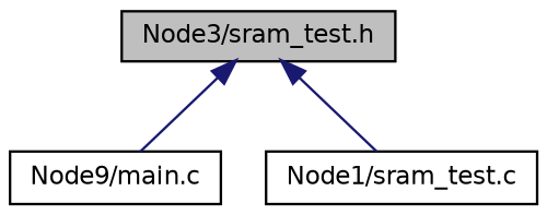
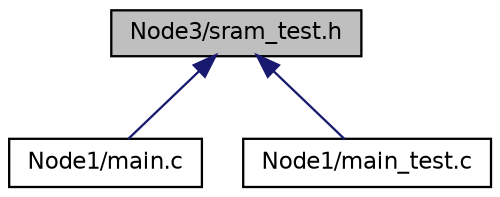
  digraph {
    node [color=black fillcolor=white fontname=Helvetica fontsize=10 shape=record style=filled]
    edge [color=midnightblue dir=back fontname=Helvetica fontsize=10 labelfontname=Helvetica labelfontsize=10 style=solid]
    n1 [fillcolor=grey75 fontcolor=black height=0.2 label="Node3/sram_test.h" width=0.4]
-   n2 [height=0.2 label="Node9/main.c" width=0.4]
-   n3 [height=0.2 label="Node1/sram_test.c" width=0.4]
+   n2 [height=0.2 label="Node1/main.c" width=0.4]
+   n3 [height=0.2 label="Node1/main_test.c" width=0.4]
    n1 -> n2
    n1 -> n3
  }
